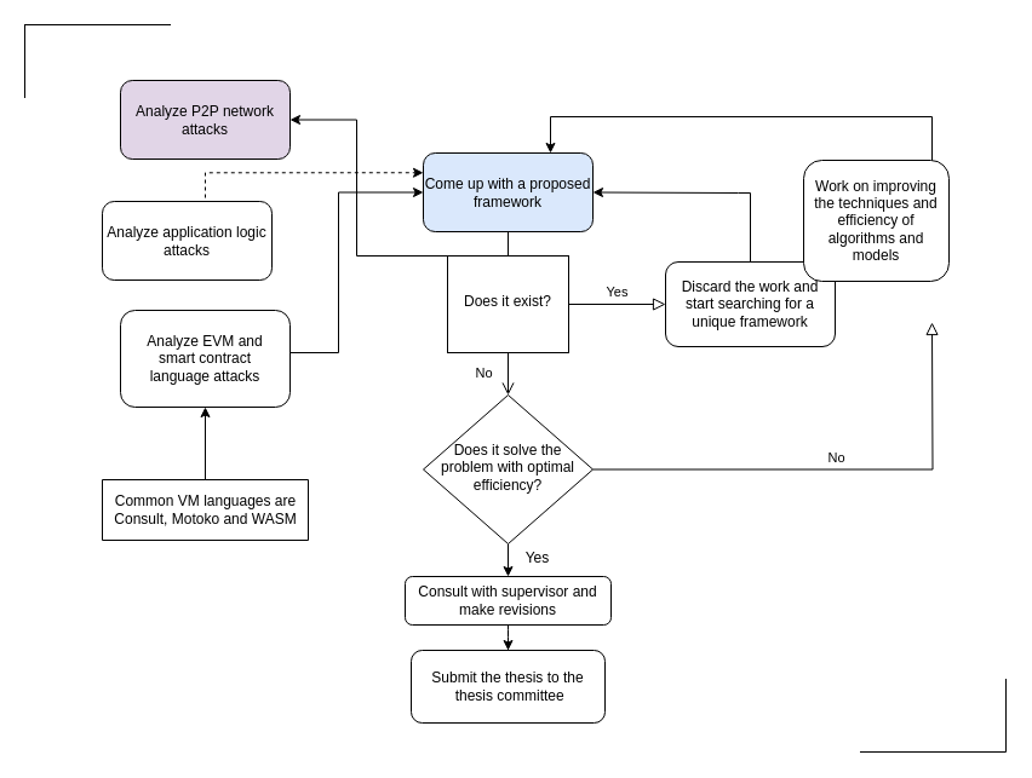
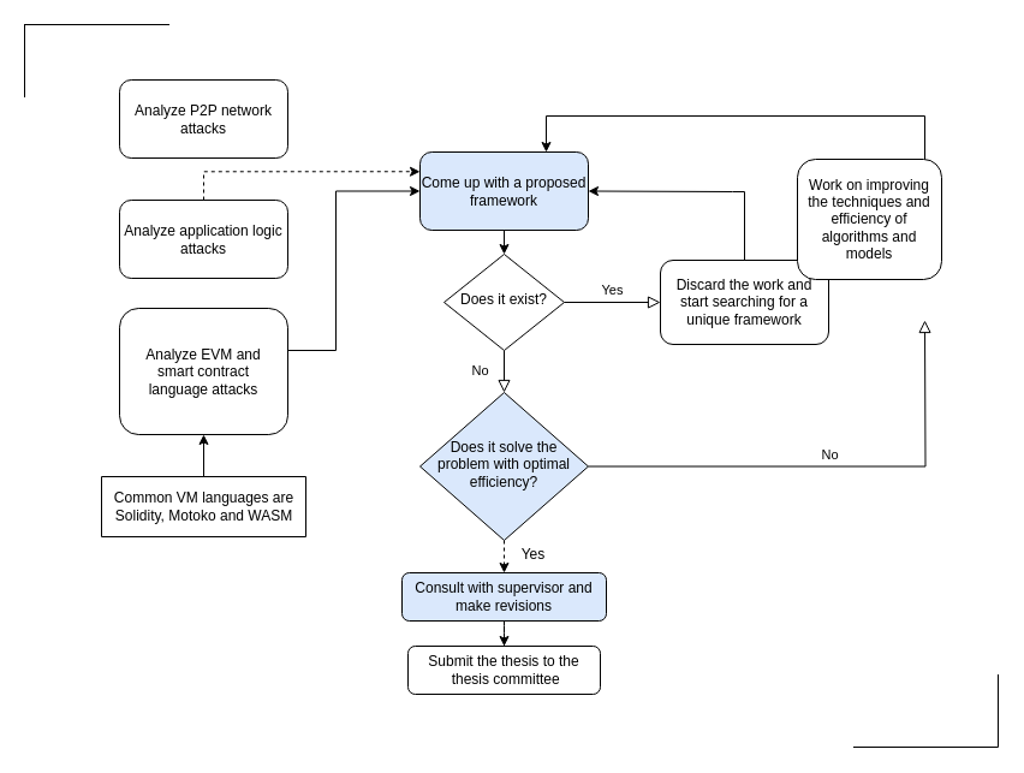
  <mxCell id="0" />
  <mxCell id="1" parent="0" />
- <mxCell id="2" value="Analyze P2P network attacks" style="rounded=1;whiteSpace=wrap;html=1;fontSize=12;glass=0;strokeWidth=1;shadow=0;fillColor=#e1d5e7;" parent="1" vertex="1"><mxGeometry x="99" y="66" width="140" height="65" as="geometry" /></mxCell>
- <mxCell id="3" value="No" style="rounded=0;html=1;jettySize=auto;orthogonalLoop=1;fontSize=11;endArrow=open;endFill=0;endSize=8;strokeWidth=1;shadow=0;labelBackgroundColor=none;edgeStyle=orthogonalEdgeStyle;" parent="1" source="5" target="10" edge="1"><mxGeometry y="20" relative="1" as="geometry"><mxPoint as="offset" /></mxGeometry></mxCell>
+ <mxCell id="2" value="Analyze P2P network attacks" style="rounded=1;whiteSpace=wrap;html=1;fontSize=12;glass=0;strokeWidth=1;shadow=0;" parent="1" vertex="1"><mxGeometry x="99" y="66" width="140" height="65" as="geometry" /></mxCell>
+ <mxCell id="3" value="No" style="rounded=0;html=1;jettySize=auto;orthogonalLoop=1;fontSize=11;endArrow=block;endFill=0;endSize=8;strokeWidth=1;shadow=0;labelBackgroundColor=none;edgeStyle=orthogonalEdgeStyle;" parent="1" source="5" target="10" edge="1"><mxGeometry y="20" relative="1" as="geometry"><mxPoint as="offset" /></mxGeometry></mxCell>
  <mxCell id="4" value="Yes" style="edgeStyle=orthogonalEdgeStyle;rounded=0;html=1;jettySize=auto;orthogonalLoop=1;fontSize=11;endArrow=block;endFill=0;endSize=8;strokeWidth=1;shadow=0;labelBackgroundColor=none;" parent="1" source="5" target="7" edge="1"><mxGeometry y="10" relative="1" as="geometry"><mxPoint as="offset" /></mxGeometry></mxCell>
- <mxCell id="5" value="Does it exist?" style="whiteSpace=wrap;html=1;shadow=0;fontFamily=Helvetica;fontSize=12;align=center;strokeWidth=1;spacing=6;spacingTop=-4;rounded=0;" parent="1" vertex="1"><mxGeometry x="369" y="211" width="100" height="80" as="geometry" /></mxCell>
+ <mxCell id="5" value="Does it exist?" style="rhombus;whiteSpace=wrap;html=1;shadow=0;fontFamily=Helvetica;fontSize=12;align=center;strokeWidth=1;spacing=6;spacingTop=-4;" parent="1" vertex="1"><mxGeometry x="369" y="211" width="100" height="80" as="geometry" /></mxCell>
  <mxCell id="6" style="edgeStyle=orthogonalEdgeStyle;rounded=0;orthogonalLoop=1;jettySize=auto;html=1;entryX=1;entryY=0.5;entryDx=0;entryDy=0;" parent="1" source="7" target="17" edge="1"><mxGeometry relative="1" as="geometry"><mxPoint x="609" y="146" as="targetPoint" /><Array as="points"><mxPoint x="619" y="159" /><mxPoint x="609" y="159" /></Array></mxGeometry></mxCell>
  <mxCell id="7" value="Discard the work and start searching for a unique framework" style="rounded=1;whiteSpace=wrap;html=1;fontSize=12;glass=0;strokeWidth=1;shadow=0;" parent="1" vertex="1"><mxGeometry x="549" y="216" width="140" height="70" as="geometry" /></mxCell>
  <mxCell id="8" value="No" style="edgeStyle=orthogonalEdgeStyle;rounded=0;html=1;jettySize=auto;orthogonalLoop=1;fontSize=11;endArrow=block;endFill=0;endSize=8;strokeWidth=1;shadow=0;labelBackgroundColor=none;" parent="1" source="10" edge="1"><mxGeometry y="10" relative="1" as="geometry"><mxPoint as="offset" /><mxPoint x="769" y="266" as="targetPoint" /></mxGeometry></mxCell>
- <mxCell id="9" style="edgeStyle=orthogonalEdgeStyle;rounded=0;orthogonalLoop=1;jettySize=auto;html=1;exitX=0.5;exitY=1;exitDx=0;exitDy=0;entryX=0.5;entryY=0;entryDx=0;entryDy=0;" edge="1" parent="1" source="10" target="13"><mxGeometry relative="1" as="geometry" /></mxCell>
- <mxCell id="10" value="Does it solve the problem with optimal efficiency?" style="rhombus;whiteSpace=wrap;html=1;shadow=0;fontFamily=Helvetica;fontSize=12;align=center;strokeWidth=1;spacing=6;spacingTop=-4;" parent="1" vertex="1"><mxGeometry x="349" y="326" width="140" height="123" as="geometry" /></mxCell>
+ <mxCell id="9" style="edgeStyle=orthogonalEdgeStyle;rounded=0;orthogonalLoop=1;jettySize=auto;html=1;exitX=0.5;exitY=1;exitDx=0;exitDy=0;entryX=0.5;entryY=0;entryDx=0;entryDy=0;dashed=1;" edge="1" parent="1" source="10" target="13"><mxGeometry relative="1" as="geometry" /></mxCell>
+ <mxCell id="10" value="Does it solve the problem with optimal efficiency?" style="rhombus;whiteSpace=wrap;html=1;shadow=0;fontFamily=Helvetica;fontSize=12;align=center;strokeWidth=1;spacing=6;spacingTop=-4;fillColor=#dae8fc;" parent="1" vertex="1"><mxGeometry x="349" y="326" width="140" height="123" as="geometry" /></mxCell>
  <mxCell id="11" value="" style="edgeStyle=orthogonalEdgeStyle;rounded=0;orthogonalLoop=1;jettySize=auto;html=1;dashed=1;" parent="1" source="13" target="22" edge="1"><mxGeometry relative="1" as="geometry" /></mxCell>
  <mxCell id="12" style="edgeStyle=orthogonalEdgeStyle;rounded=0;orthogonalLoop=1;jettySize=auto;html=1;exitX=1;exitY=0.5;exitDx=0;exitDy=0;" parent="1" source="13" edge="1"><mxGeometry relative="1" as="geometry"><mxPoint x="489.167" y="505.833" as="targetPoint" /></mxGeometry></mxCell>
- <mxCell id="13" value="Consult with supervisor and make revisions" style="rounded=1;whiteSpace=wrap;html=1;fontSize=12;glass=0;strokeWidth=1;shadow=0;" parent="1" vertex="1"><mxGeometry x="334" y="476" width="170" height="40" as="geometry" /></mxCell>
+ <mxCell id="13" value="Consult with supervisor and make revisions" style="rounded=1;whiteSpace=wrap;html=1;fontSize=12;glass=0;strokeWidth=1;shadow=0;fillColor=#dae8fc;" parent="1" vertex="1"><mxGeometry x="334" y="476" width="170" height="40" as="geometry" /></mxCell>
  <mxCell id="14" style="edgeStyle=orthogonalEdgeStyle;rounded=0;orthogonalLoop=1;jettySize=auto;html=1;entryX=0.75;entryY=0;entryDx=0;entryDy=0;" parent="1" target="17" edge="1"><mxGeometry relative="1" as="geometry"><mxPoint x="519" y="86" as="targetPoint" /><Array as="points"><mxPoint x="769" y="96" /><mxPoint x="454" y="96" /></Array><mxPoint x="769" y="166" as="sourcePoint" /></mxGeometry></mxCell>
  <mxCell id="15" value="Work on improving the techniques and efficiency of algorithms and models" style="rounded=1;whiteSpace=wrap;html=1;fontSize=12;glass=0;strokeWidth=1;shadow=0;" parent="1" vertex="1"><mxGeometry x="663" y="132" width="120" height="100" as="geometry" /></mxCell>
- <mxCell id="16" style="edgeStyle=orthogonalEdgeStyle;rounded=0;orthogonalLoop=1;jettySize=auto;html=1;exitX=0.5;exitY=1;exitDx=0;exitDy=0;" parent="1" source="17" target="2" edge="1"><mxGeometry relative="1" as="geometry" /></mxCell>
+ <mxCell id="16" style="edgeStyle=orthogonalEdgeStyle;rounded=0;orthogonalLoop=1;jettySize=auto;html=1;exitX=0.5;exitY=1;exitDx=0;exitDy=0;entryX=0.5;entryY=0;entryDx=0;entryDy=0;" parent="1" source="17" target="5" edge="1"><mxGeometry relative="1" as="geometry" /></mxCell>
  <mxCell id="17" value="Come up with a proposed framework" style="rounded=1;whiteSpace=wrap;html=1;fontSize=12;glass=0;strokeWidth=1;shadow=0;fillColor=#dae8fc;" parent="1" vertex="1"><mxGeometry x="349" y="126" width="140" height="65" as="geometry" /></mxCell>
  <mxCell id="18" style="edgeStyle=orthogonalEdgeStyle;rounded=0;orthogonalLoop=1;jettySize=auto;html=1;exitX=0.5;exitY=0;exitDx=0;exitDy=0;entryX=0;entryY=0.25;entryDx=0;entryDy=0;dashed=1;" parent="1" source="19" target="17" edge="1"><mxGeometry relative="1" as="geometry"><mxPoint x="279" y="146" as="targetPoint" /><Array as="points"><mxPoint x="169" y="142" /></Array></mxGeometry></mxCell>
- <mxCell id="19" value="Analyze application logic attacks" style="rounded=1;whiteSpace=wrap;html=1;fontSize=12;glass=0;strokeWidth=1;shadow=0;" parent="1" vertex="1"><mxGeometry x="84" y="166" width="140" height="65" as="geometry" /></mxCell>
+ <mxCell id="19" value="Analyze application logic attacks" style="rounded=1;whiteSpace=wrap;html=1;fontSize=12;glass=0;strokeWidth=1;shadow=0;" parent="1" vertex="1"><mxGeometry x="99" y="166" width="140" height="65" as="geometry" /></mxCell>
  <mxCell id="20" value="" style="edgeStyle=orthogonalEdgeStyle;rounded=0;orthogonalLoop=1;jettySize=auto;html=1;entryX=0;entryY=0.5;entryDx=0;entryDy=0;" parent="1" source="21" target="17" edge="1"><mxGeometry relative="1" as="geometry"><mxPoint x="279" y="166" as="targetPoint" /><Array as="points"><mxPoint x="279" y="291" /><mxPoint x="279" y="159" /></Array></mxGeometry></mxCell>
- <mxCell id="21" value="Analyze EVM and &lt;br&gt;smart contract &lt;br&gt;language attacks" style="rounded=1;whiteSpace=wrap;html=1;fontSize=12;glass=0;strokeWidth=1;shadow=0;" parent="1" vertex="1"><mxGeometry x="99" y="256" width="140" height="80" as="geometry" /></mxCell>
- <mxCell id="22" value="Submit the thesis to the&lt;br&gt;&amp;nbsp;thesis committee" style="rounded=1;whiteSpace=wrap;html=1;glass=0;strokeWidth=1;shadow=0;" parent="1" vertex="1"><mxGeometry x="339" y="537" width="160" height="60" as="geometry" /></mxCell>
+ <mxCell id="21" value="Analyze EVM and &lt;br&gt;smart contract &lt;br&gt;language attacks" style="rounded=1;whiteSpace=wrap;html=1;fontSize=12;glass=0;strokeWidth=1;shadow=0;" parent="1" vertex="1"><mxGeometry x="99" y="256" width="140" height="105" as="geometry" /></mxCell>
+ <mxCell id="22" value="Submit the thesis to the&lt;br&gt;&amp;nbsp;thesis committee" style="rounded=1;whiteSpace=wrap;html=1;glass=0;strokeWidth=1;shadow=0;" parent="1" vertex="1"><mxGeometry x="339" y="537" width="160" height="40" as="geometry" /></mxCell>
  <mxCell id="23" value="Yes" style="text;html=1;align=center;verticalAlign=middle;resizable=0;points=[];autosize=1;strokeColor=none;fillColor=none;" parent="1" vertex="1"><mxGeometry x="423" y="446" width="40" height="30" as="geometry" /></mxCell>
  <mxCell id="24" value="" style="edgeStyle=orthogonalEdgeStyle;rounded=0;orthogonalLoop=1;jettySize=auto;html=1;" edge="1" parent="1" source="25" target="21"><mxGeometry relative="1" as="geometry" /></mxCell>
  <mxCell id="25" value="" style="swimlane;startSize=0;" vertex="1" parent="1"><mxGeometry x="84" y="396" width="170" height="50" as="geometry" /></mxCell>
- <mxCell id="26" value="Common VM languages are &lt;br&gt;Consult, Motoko and WASM" style="text;html=1;align=center;verticalAlign=middle;resizable=0;points=[];autosize=1;strokeColor=none;fillColor=none;" vertex="1" parent="25"><mxGeometry y="5" width="170" height="40" as="geometry" /></mxCell>
+ <mxCell id="26" value="Common VM languages are &lt;br&gt;Solidity, Motoko and WASM" style="text;html=1;align=center;verticalAlign=middle;resizable=0;points=[];autosize=1;strokeColor=none;fillColor=none;" vertex="1" parent="25"><mxGeometry y="5" width="170" height="40" as="geometry" /></mxCell>
  <mxCell id="27" value="" style="shape=partialRectangle;whiteSpace=wrap;html=1;bottom=0;right=0;fillColor=none;" vertex="1" parent="1"><mxGeometry x="20" y="20" width="120" height="60" as="geometry" /></mxCell>
  <mxCell id="28" value="" style="shape=partialRectangle;whiteSpace=wrap;html=1;top=0;left=0;fillColor=none;" vertex="1" parent="1"><mxGeometry x="710" y="561" width="120" height="60" as="geometry" /></mxCell>
